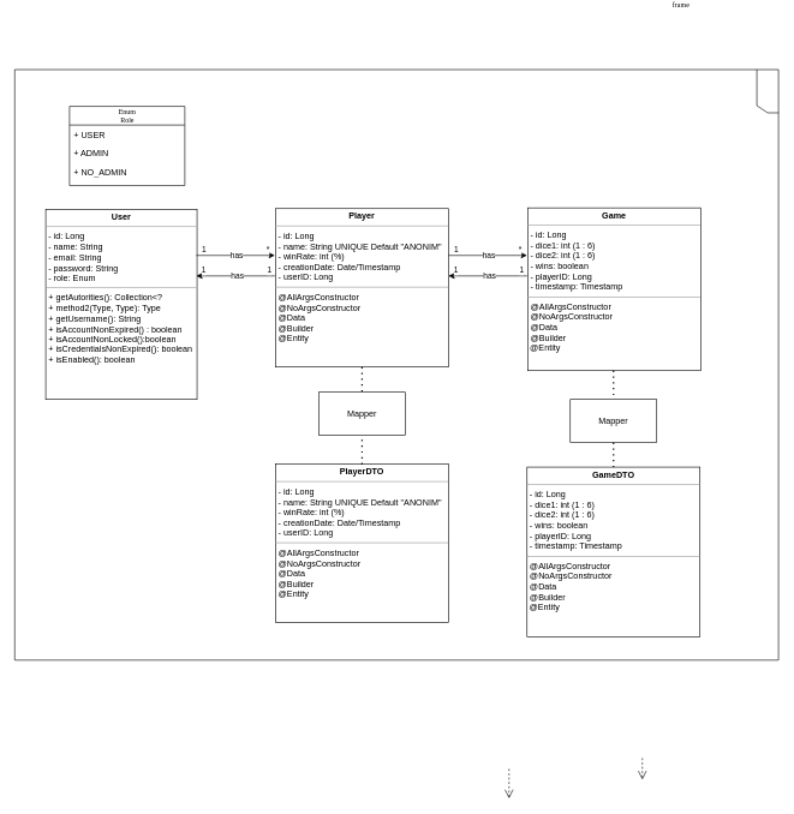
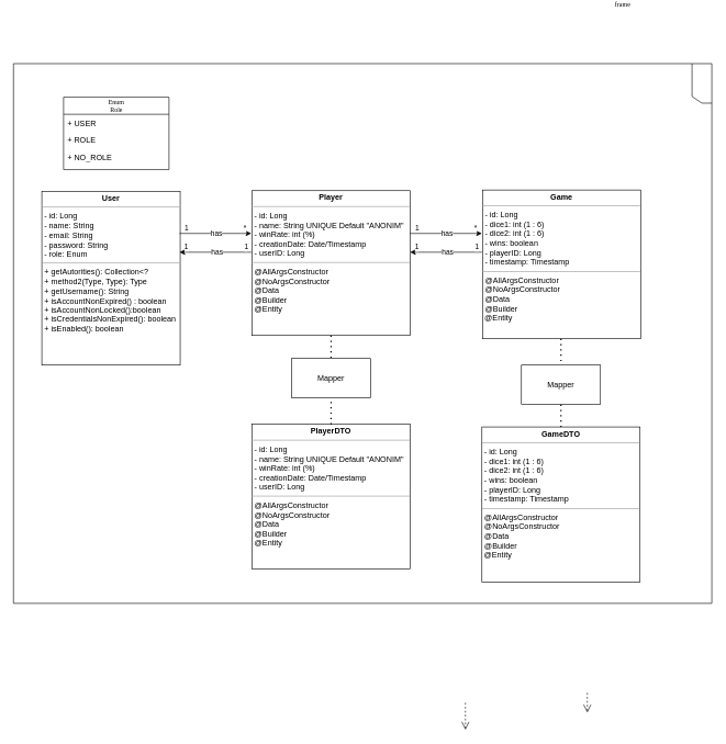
  <mxCell id="0" />
  <mxCell id="1" parent="0" />
  <mxCell id="2" value="frame" style="shape=umlFrame;whiteSpace=wrap;html=1;rounded=0;shadow=0;comic=0;labelBackgroundColor=none;strokeWidth=1;fontFamily=Verdana;fontSize=10;align=center;direction=south;" parent="1" vertex="1"><mxGeometry x="20" y="20" width="1060" height="820" as="geometry" /></mxCell>
  <mxCell id="3" value="&lt;div&gt;Enum&lt;/div&gt;&lt;div&gt;Role&lt;br&gt;&lt;/div&gt;" style="swimlane;html=1;fontStyle=0;childLayout=stackLayout;horizontal=1;startSize=26;fillColor=none;horizontalStack=0;resizeParent=1;resizeLast=0;collapsible=1;marginBottom=0;swimlaneFillColor=#ffffff;rounded=0;shadow=0;comic=0;labelBackgroundColor=none;strokeWidth=1;fontFamily=Verdana;fontSize=10;align=center;" parent="1" vertex="1"><mxGeometry x="96" y="71" width="160" height="110" as="geometry" /></mxCell>
  <mxCell id="4" value="+ USER" style="text;html=1;strokeColor=none;fillColor=none;align=left;verticalAlign=top;spacingLeft=4;spacingRight=4;whiteSpace=wrap;overflow=hidden;rotatable=0;points=[[0,0.5],[1,0.5]];portConstraint=eastwest;" parent="3" vertex="1"><mxGeometry y="26" width="160" height="26" as="geometry" /></mxCell>
- <mxCell id="5" value="+ ADMIN" style="text;html=1;strokeColor=none;fillColor=none;align=left;verticalAlign=top;spacingLeft=4;spacingRight=4;whiteSpace=wrap;overflow=hidden;rotatable=0;points=[[0,0.5],[1,0.5]];portConstraint=eastwest;" parent="3" vertex="1"><mxGeometry y="52" width="160" height="26" as="geometry" /></mxCell>
- <mxCell id="6" value="+ NO_ADMIN" style="text;html=1;strokeColor=none;fillColor=none;align=left;verticalAlign=top;spacingLeft=4;spacingRight=4;whiteSpace=wrap;overflow=hidden;rotatable=0;points=[[0,0.5],[1,0.5]];portConstraint=eastwest;" parent="3" vertex="1"><mxGeometry y="78" width="160" height="26" as="geometry" /></mxCell>
+ <mxCell id="5" value="+ ROLE" style="text;html=1;strokeColor=none;fillColor=none;align=left;verticalAlign=top;spacingLeft=4;spacingRight=4;whiteSpace=wrap;overflow=hidden;rotatable=0;points=[[0,0.5],[1,0.5]];portConstraint=eastwest;" parent="3" vertex="1"><mxGeometry y="52" width="160" height="26" as="geometry" /></mxCell>
+ <mxCell id="6" value="+ NO_ROLE" style="text;html=1;strokeColor=none;fillColor=none;align=left;verticalAlign=top;spacingLeft=4;spacingRight=4;whiteSpace=wrap;overflow=hidden;rotatable=0;points=[[0,0.5],[1,0.5]];portConstraint=eastwest;" parent="3" vertex="1"><mxGeometry y="78" width="160" height="26" as="geometry" /></mxCell>
  <mxCell id="7" style="edgeStyle=orthogonalEdgeStyle;rounded=0;html=1;dashed=1;labelBackgroundColor=none;startFill=0;endArrow=open;endFill=0;endSize=10;fontFamily=Verdana;fontSize=10;" parent="1" edge="1"><mxGeometry relative="1" as="geometry"><mxPoint x="891" y="976" as="sourcePoint" /><mxPoint x="891" y="1006" as="targetPoint" /></mxGeometry></mxCell>
  <mxCell id="8" style="edgeStyle=orthogonalEdgeStyle;rounded=0;html=1;dashed=1;labelBackgroundColor=none;startFill=0;endArrow=open;endFill=0;endSize=10;fontFamily=Verdana;fontSize=10;" parent="1" edge="1"><mxGeometry relative="1" as="geometry"><Array as="points"><mxPoint x="706" y="998" /><mxPoint x="706" y="998" /></Array><mxPoint x="706" y="991" as="sourcePoint" /><mxPoint x="706" y="1032" as="targetPoint" /></mxGeometry></mxCell>
  <mxCell id="9" value="&lt;p style=&quot;margin:0px;margin-top:4px;text-align:center;&quot;&gt;&lt;b&gt;User&lt;/b&gt;&lt;br&gt;&lt;b&gt;&lt;/b&gt;&lt;/p&gt;&lt;hr size=&quot;1&quot;&gt;&lt;p style=&quot;margin:0px;margin-left:4px;&quot;&gt;- id: Long&lt;br&gt;- name: String&lt;br&gt;&lt;/p&gt;&lt;p style=&quot;margin:0px;margin-left:4px;&quot;&gt;- email: String&lt;/p&gt;&lt;p style=&quot;margin:0px;margin-left:4px;&quot;&gt;- password: String&lt;/p&gt;&lt;p style=&quot;margin:0px;margin-left:4px;&quot;&gt;- role: Enum&lt;br&gt;&lt;/p&gt;&lt;hr size=&quot;1&quot;&gt;&lt;p style=&quot;margin:0px;margin-left:4px;&quot;&gt;+ getAutorities(): Collection&amp;lt;?&lt;br&gt;+ method2(Type, Type): Type&lt;/p&gt;&lt;p style=&quot;margin:0px;margin-left:4px;&quot;&gt;+ getUsername(): String&lt;/p&gt;&lt;p style=&quot;margin:0px;margin-left:4px;&quot;&gt;+ isAccountNonExpired() : boolean&lt;/p&gt;&lt;p style=&quot;margin:0px;margin-left:4px;&quot;&gt;+ isAccountNonLocked():boolean&lt;/p&gt;&lt;p style=&quot;margin:0px;margin-left:4px;&quot;&gt;+ isCredentialsNonExpired(): boolean&lt;/p&gt;&lt;p style=&quot;margin:0px;margin-left:4px;&quot;&gt;+ isEnabled(): boolean&lt;/p&gt;" style="verticalAlign=top;align=left;overflow=fill;fontSize=12;fontFamily=Helvetica;html=1;rounded=0;shadow=0;comic=0;labelBackgroundColor=none;strokeWidth=1" vertex="1" parent="1"><mxGeometry x="63" y="214" width="210" height="264" as="geometry" /></mxCell>
  <mxCell id="10" value="&lt;p style=&quot;margin:0px;margin-top:4px;text-align:center;&quot;&gt;&lt;b&gt;PlayerDTO&lt;/b&gt;&lt;br&gt;&lt;b&gt;&lt;/b&gt;&lt;/p&gt;&lt;hr size=&quot;1&quot;&gt;&lt;p style=&quot;margin:0px;margin-left:4px;&quot;&gt;- id: Long&lt;br&gt;- name: String UNIQUE Default &quot;ANONIM&quot;&lt;br&gt;&lt;/p&gt;&lt;p style=&quot;margin:0px;margin-left:4px;&quot;&gt;- winRate: int (%)&lt;br&gt;&lt;/p&gt;&lt;p style=&quot;margin:0px;margin-left:4px;&quot;&gt;- creationDate: Date/Timestamp&lt;br&gt;&lt;/p&gt;&lt;p style=&quot;margin:0px;margin-left:4px;&quot;&gt;- userID: Long&lt;br&gt;&lt;/p&gt;&lt;hr size=&quot;1&quot;&gt;&lt;p style=&quot;margin:0px;margin-left:4px;&quot;&gt;@AllArgsConstructor&lt;/p&gt;&lt;p style=&quot;margin:0px;margin-left:4px;&quot;&gt;@NoArgsConstructor&lt;/p&gt;&lt;p style=&quot;margin:0px;margin-left:4px;&quot;&gt;@Data&lt;/p&gt;&lt;p style=&quot;margin:0px;margin-left:4px;&quot;&gt;@Builder&lt;br&gt;&lt;/p&gt;&lt;p style=&quot;margin:0px;margin-left:4px;&quot;&gt;@Entity&lt;/p&gt;&lt;p style=&quot;margin:0px;margin-left:4px;&quot;&gt;&lt;/p&gt;" style="verticalAlign=top;align=left;overflow=fill;fontSize=12;fontFamily=Helvetica;html=1;rounded=0;shadow=0;comic=0;labelBackgroundColor=none;strokeWidth=1" vertex="1" parent="1"><mxGeometry x="382" y="568" width="240" height="220" as="geometry" /></mxCell>
  <mxCell id="11" value="&lt;p style=&quot;margin:0px;margin-top:4px;text-align:center;&quot;&gt;&lt;b&gt;Game&lt;/b&gt;&lt;br&gt;&lt;/p&gt;&lt;hr size=&quot;1&quot;&gt;&lt;p style=&quot;margin:0px;margin-left:4px;&quot;&gt;- id: Long&lt;br&gt;- dice1: int (1 : 6)&lt;br&gt;&lt;/p&gt;&lt;p style=&quot;margin:0px;margin-left:4px;&quot;&gt;- dice2: int (1 : 6)&lt;br&gt;&lt;/p&gt;&lt;p style=&quot;margin:0px;margin-left:4px;&quot;&gt;- wins: boolean&lt;br&gt;&lt;/p&gt;&lt;p style=&quot;margin:0px;margin-left:4px;&quot;&gt;- playerID: Long&lt;/p&gt;&lt;p style=&quot;margin:0px;margin-left:4px;&quot;&gt;- timestamp: Timestamp&lt;br&gt;&lt;/p&gt;&lt;hr size=&quot;1&quot;&gt;&lt;p style=&quot;margin:0px;margin-left:4px;&quot;&gt;@AllArgsConstructor&lt;/p&gt;&lt;p style=&quot;margin:0px;margin-left:4px;&quot;&gt;@NoArgsConstructor&lt;/p&gt;&lt;p style=&quot;margin:0px;margin-left:4px;&quot;&gt;@Data&lt;/p&gt;&lt;p style=&quot;margin:0px;margin-left:4px;&quot;&gt;@Builder&lt;br&gt;&lt;/p&gt;&amp;nbsp;@Entity&lt;p style=&quot;margin:0px;margin-left:4px;&quot;&gt;&lt;/p&gt;&lt;p style=&quot;margin:0px;margin-left:4px;&quot;&gt;&lt;br&gt;&lt;/p&gt;" style="verticalAlign=top;align=left;overflow=fill;fontSize=12;fontFamily=Helvetica;html=1;rounded=0;shadow=0;comic=0;labelBackgroundColor=none;strokeWidth=1" vertex="1" parent="1"><mxGeometry x="732" y="212" width="240" height="226" as="geometry" /></mxCell>
  <mxCell id="12" value="&lt;p style=&quot;margin:0px;margin-top:4px;text-align:center;&quot;&gt;&lt;b&gt;GameDTO&lt;/b&gt;&lt;br&gt;&lt;/p&gt;&lt;hr size=&quot;1&quot;&gt;&lt;p style=&quot;margin:0px;margin-left:4px;&quot;&gt;- id: Long&lt;br&gt;- dice1: int (1 : 6)&lt;br&gt;&lt;/p&gt;&lt;p style=&quot;margin:0px;margin-left:4px;&quot;&gt;- dice2: int (1 : 6)&lt;br&gt;&lt;/p&gt;&lt;p style=&quot;margin:0px;margin-left:4px;&quot;&gt;- wins: boolean&lt;br&gt;&lt;/p&gt;&lt;p style=&quot;margin:0px;margin-left:4px;&quot;&gt;- playerID: Long&lt;/p&gt;&lt;p style=&quot;margin:0px;margin-left:4px;&quot;&gt;- timestamp: Timestamp&lt;br&gt;&lt;/p&gt;&lt;hr size=&quot;1&quot;&gt;&lt;p style=&quot;margin:0px;margin-left:4px;&quot;&gt;@AllArgsConstructor&lt;/p&gt;&lt;p style=&quot;margin:0px;margin-left:4px;&quot;&gt;@NoArgsConstructor&lt;/p&gt;&lt;p style=&quot;margin:0px;margin-left:4px;&quot;&gt;@Data&lt;/p&gt;&lt;p style=&quot;margin:0px;margin-left:4px;&quot;&gt;@Builder&lt;br&gt;&lt;/p&gt;&amp;nbsp;@Entity" style="verticalAlign=top;align=left;overflow=fill;fontSize=12;fontFamily=Helvetica;html=1;rounded=0;shadow=0;comic=0;labelBackgroundColor=none;strokeWidth=1" vertex="1" parent="1"><mxGeometry x="731" y="572" width="240" height="236" as="geometry" /></mxCell>
  <mxCell id="13" value="&lt;p style=&quot;margin:0px;margin-top:4px;text-align:center;&quot;&gt;&lt;b&gt;Player&lt;/b&gt;&lt;br&gt;&lt;b&gt;&lt;/b&gt;&lt;/p&gt;&lt;hr size=&quot;1&quot;&gt;&lt;p style=&quot;margin:0px;margin-left:4px;&quot;&gt;- id: Long&lt;br&gt;- name: String UNIQUE Default &quot;ANONIM&quot;&lt;br&gt;&lt;/p&gt;&lt;p style=&quot;margin:0px;margin-left:4px;&quot;&gt;- winRate: int (%)&lt;br&gt;&lt;/p&gt;&lt;p style=&quot;margin:0px;margin-left:4px;&quot;&gt;- creationDate: Date/Timestamp&lt;br&gt;&lt;/p&gt;&lt;p style=&quot;margin:0px;margin-left:4px;&quot;&gt;- userID: Long&lt;br&gt;&lt;/p&gt;&lt;hr size=&quot;1&quot;&gt;&lt;p style=&quot;margin:0px;margin-left:4px;&quot;&gt;@AllArgsConstructor&lt;/p&gt;&lt;p style=&quot;margin:0px;margin-left:4px;&quot;&gt;@NoArgsConstructor&lt;/p&gt;&lt;p style=&quot;margin:0px;margin-left:4px;&quot;&gt;@Data&lt;/p&gt;&lt;p style=&quot;margin:0px;margin-left:4px;&quot;&gt;@Builder&lt;br&gt;&lt;/p&gt;&lt;p style=&quot;margin:0px;margin-left:4px;&quot;&gt;@Entity&lt;br&gt;&lt;/p&gt;" style="verticalAlign=top;align=left;overflow=fill;fontSize=12;fontFamily=Helvetica;html=1;rounded=0;shadow=0;comic=0;labelBackgroundColor=none;strokeWidth=1" vertex="1" parent="1"><mxGeometry x="382" y="213" width="240" height="220" as="geometry" /></mxCell>
  <mxCell id="14" value="" style="endArrow=classic;html=1;rounded=0;" edge="1" parent="1"><mxGeometry relative="1" as="geometry"><mxPoint x="272" y="278" as="sourcePoint" /><mxPoint x="381" y="278" as="targetPoint" /></mxGeometry></mxCell>
  <mxCell id="15" value="has" style="edgeLabel;resizable=0;html=1;;align=center;verticalAlign=middle;" connectable="0" vertex="1" parent="14"><mxGeometry relative="1" as="geometry" /></mxCell>
  <mxCell id="16" value="1" style="edgeLabel;resizable=0;html=1;;align=left;verticalAlign=bottom;" connectable="0" vertex="1" parent="14"><mxGeometry x="-1" relative="1" as="geometry"><mxPoint x="6" as="offset" /></mxGeometry></mxCell>
  <mxCell id="17" value="*" style="edgeLabel;resizable=0;html=1;;align=right;verticalAlign=bottom;" connectable="0" vertex="1" parent="14"><mxGeometry x="1" relative="1" as="geometry"><mxPoint x="-7" as="offset" /></mxGeometry></mxCell>
  <mxCell id="18" value="" style="endArrow=classic;html=1;rounded=0;" edge="1" parent="1"><mxGeometry relative="1" as="geometry"><mxPoint x="381" y="306.5" as="sourcePoint" /><mxPoint x="272" y="306.5" as="targetPoint" /></mxGeometry></mxCell>
  <mxCell id="19" value="has" style="edgeLabel;resizable=0;html=1;;align=center;verticalAlign=middle;" connectable="0" vertex="1" parent="18"><mxGeometry relative="1" as="geometry"><mxPoint x="2" as="offset" /></mxGeometry></mxCell>
  <mxCell id="20" value="1" style="edgeLabel;resizable=0;html=1;;align=left;verticalAlign=bottom;" connectable="0" vertex="1" parent="18"><mxGeometry x="-1" relative="1" as="geometry"><mxPoint x="-12" as="offset" /></mxGeometry></mxCell>
  <mxCell id="21" value="1" style="edgeLabel;resizable=0;html=1;;align=right;verticalAlign=bottom;" connectable="0" vertex="1" parent="18"><mxGeometry x="1" relative="1" as="geometry"><mxPoint x="14" as="offset" /></mxGeometry></mxCell>
  <mxCell id="22" value="" style="endArrow=classic;html=1;rounded=0;" edge="1" parent="1"><mxGeometry relative="1" as="geometry"><mxPoint x="622" y="278" as="sourcePoint" /><mxPoint x="731" y="278" as="targetPoint" /></mxGeometry></mxCell>
  <mxCell id="23" value="has" style="edgeLabel;resizable=0;html=1;;align=center;verticalAlign=middle;" connectable="0" vertex="1" parent="22"><mxGeometry relative="1" as="geometry" /></mxCell>
  <mxCell id="24" value="1" style="edgeLabel;resizable=0;html=1;;align=left;verticalAlign=bottom;" connectable="0" vertex="1" parent="22"><mxGeometry x="-1" relative="1" as="geometry"><mxPoint x="6" as="offset" /></mxGeometry></mxCell>
  <mxCell id="25" value="*" style="edgeLabel;resizable=0;html=1;;align=right;verticalAlign=bottom;" connectable="0" vertex="1" parent="22"><mxGeometry x="1" relative="1" as="geometry"><mxPoint x="-7" as="offset" /></mxGeometry></mxCell>
  <mxCell id="26" value="" style="endArrow=classic;html=1;rounded=0;" edge="1" parent="1"><mxGeometry relative="1" as="geometry"><mxPoint x="731" y="306.5" as="sourcePoint" /><mxPoint x="622" y="306.5" as="targetPoint" /></mxGeometry></mxCell>
  <mxCell id="27" value="has" style="edgeLabel;resizable=0;html=1;;align=center;verticalAlign=middle;" connectable="0" vertex="1" parent="26"><mxGeometry relative="1" as="geometry"><mxPoint x="2" as="offset" /></mxGeometry></mxCell>
  <mxCell id="28" value="1" style="edgeLabel;resizable=0;html=1;;align=left;verticalAlign=bottom;" connectable="0" vertex="1" parent="26"><mxGeometry x="-1" relative="1" as="geometry"><mxPoint x="-12" as="offset" /></mxGeometry></mxCell>
  <mxCell id="29" value="1" style="edgeLabel;resizable=0;html=1;;align=right;verticalAlign=bottom;" connectable="0" vertex="1" parent="26"><mxGeometry x="1" relative="1" as="geometry"><mxPoint x="14" as="offset" /></mxGeometry></mxCell>
  <mxCell id="30" value="Mapper" style="rounded=0;whiteSpace=wrap;html=1;" vertex="1" parent="1"><mxGeometry x="791" y="478" width="120" height="60" as="geometry" /></mxCell>
  <mxCell id="31" value="Mapper" style="rounded=0;whiteSpace=wrap;html=1;" vertex="1" parent="1"><mxGeometry x="442" y="468" width="120" height="60" as="geometry" /></mxCell>
  <mxCell id="32" value="" style="endArrow=none;dashed=1;html=1;dashPattern=1 3;strokeWidth=2;rounded=0;exitX=0.5;exitY=1;exitDx=0;exitDy=0;entryX=0.5;entryY=0;entryDx=0;entryDy=0;" edge="1" parent="1" source="13" target="31"><mxGeometry width="50" height="50" relative="1" as="geometry"><mxPoint x="481" y="498" as="sourcePoint" /><mxPoint x="531" y="448" as="targetPoint" /></mxGeometry></mxCell>
  <mxCell id="33" value="" style="endArrow=none;dashed=1;html=1;dashPattern=1 3;strokeWidth=2;rounded=0;exitX=0.5;exitY=0;exitDx=0;exitDy=0;entryX=0.5;entryY=1;entryDx=0;entryDy=0;" edge="1" parent="1" source="10" target="31"><mxGeometry width="50" height="50" relative="1" as="geometry"><mxPoint x="512" y="443" as="sourcePoint" /><mxPoint x="502" y="538" as="targetPoint" /></mxGeometry></mxCell>
  <mxCell id="34" value="" style="endArrow=none;dashed=1;html=1;dashPattern=1 3;strokeWidth=2;rounded=0;entryX=0.5;entryY=0;entryDx=0;entryDy=0;" edge="1" parent="1" target="30"><mxGeometry width="50" height="50" relative="1" as="geometry"><mxPoint x="851" y="438" as="sourcePoint" /><mxPoint x="512" y="478" as="targetPoint" /></mxGeometry></mxCell>
  <mxCell id="35" value="" style="endArrow=none;dashed=1;html=1;dashPattern=1 3;strokeWidth=2;rounded=0;exitX=0.5;exitY=0;exitDx=0;exitDy=0;entryX=0.5;entryY=1;entryDx=0;entryDy=0;" edge="1" parent="1" source="12" target="30"><mxGeometry width="50" height="50" relative="1" as="geometry"><mxPoint x="862" y="412" as="sourcePoint" /><mxPoint x="862" y="447" as="targetPoint" /></mxGeometry></mxCell>
